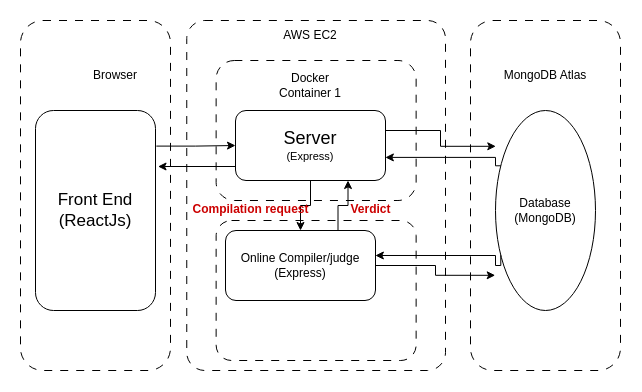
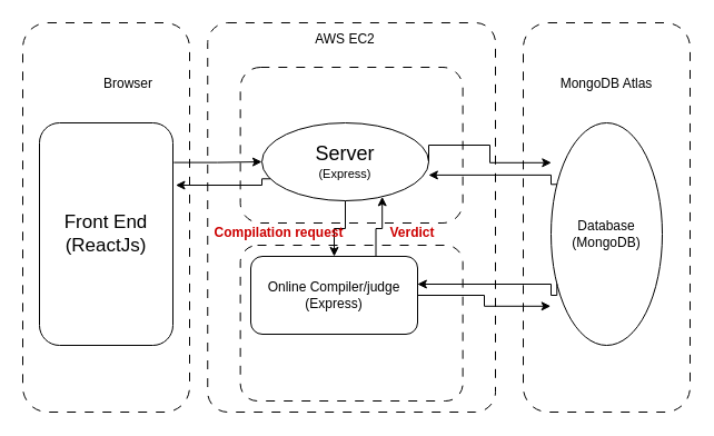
  <mxCell id="0" />
  <mxCell id="1" parent="0" />
  <mxCell id="2" value="" style="rounded=1;whiteSpace=wrap;html=1;dashed=1;dashPattern=8 8;" vertex="1" parent="1"><mxGeometry x="20" y="20" width="150" height="350" as="geometry" /></mxCell>
  <mxCell id="3" value="" style="rounded=1;whiteSpace=wrap;html=1;dashed=1;dashPattern=8 8;" vertex="1" parent="1"><mxGeometry x="470" y="20" width="150" height="350" as="geometry" /></mxCell>
  <mxCell id="4" value="" style="rounded=1;whiteSpace=wrap;html=1;arcSize=7;dashed=1;dashPattern=8 8;" parent="1" vertex="1"><mxGeometry x="186.25" y="20" width="258.75" height="350" as="geometry" /></mxCell>
  <mxCell id="5" value="" style="rounded=1;whiteSpace=wrap;html=1;dashed=1;arcSize=13;dashPattern=8 8;" vertex="1" parent="1"><mxGeometry x="215.63" y="60" width="200" height="140" as="geometry" /></mxCell>
  <mxCell id="6" value="" style="rounded=1;whiteSpace=wrap;html=1;dashed=1;arcSize=11;dashPattern=8 8;" parent="1" vertex="1"><mxGeometry x="215.63" y="220" width="200" height="140" as="geometry" /></mxCell>
  <mxCell id="7" style="edgeStyle=orthogonalEdgeStyle;rounded=0;orthogonalLoop=1;jettySize=auto;html=1;entryX=0;entryY=0.5;entryDx=0;entryDy=0;exitX=1.007;exitY=0.178;exitDx=0;exitDy=0;exitPerimeter=0;" parent="1" source="8" target="12" edge="1"><mxGeometry relative="1" as="geometry" /></mxCell>
  <mxCell id="8" value="&lt;font style=&quot;font-size: 17px;&quot;&gt;Front End&lt;/font&gt;&lt;div&gt;&lt;span style=&quot;font-size: 17px;&quot;&gt;(ReactJs)&lt;/span&gt;&lt;/div&gt;" style="rounded=1;whiteSpace=wrap;html=1;" parent="1" vertex="1"><mxGeometry x="35" y="110" width="120" height="200" as="geometry" /></mxCell>
  <mxCell id="9" style="edgeStyle=orthogonalEdgeStyle;rounded=0;orthogonalLoop=1;jettySize=auto;html=1;exitX=0.75;exitY=0;exitDx=0;exitDy=0;entryX=0.75;entryY=1;entryDx=0;entryDy=0;" parent="1" source="10" target="12" edge="1"><mxGeometry relative="1" as="geometry" /></mxCell>
  <mxCell id="10" value="Online Compiler/judge&lt;div&gt;(Express)&lt;/div&gt;" style="rounded=1;whiteSpace=wrap;html=1;" parent="1" vertex="1"><mxGeometry x="225" y="230" width="150" height="70" as="geometry" /></mxCell>
  <mxCell id="11" style="edgeStyle=orthogonalEdgeStyle;rounded=0;orthogonalLoop=1;jettySize=auto;html=1;exitX=0.5;exitY=1;exitDx=0;exitDy=0;entryX=0.5;entryY=0;entryDx=0;entryDy=0;" parent="1" source="12" target="10" edge="1"><mxGeometry relative="1" as="geometry" /></mxCell>
- <mxCell id="12" value="&lt;font style=&quot;font-size: 18px;&quot;&gt;Server&lt;/font&gt;&lt;div style=&quot;font-size: 11px;&quot;&gt;&lt;font style=&quot;font-size: 11px;&quot;&gt;(&lt;/font&gt;&lt;font style=&quot;font-size: 11px;&quot;&gt;Express&lt;/font&gt;&lt;span style=&quot;background-color: initial;&quot;&gt;)&lt;/span&gt;&lt;/div&gt;" style="rounded=1;whiteSpace=wrap;html=1;" parent="1" vertex="1"><mxGeometry x="235" y="110" width="150" height="70" as="geometry" /></mxCell>
+ <mxCell id="12" value="&lt;font style=&quot;font-size: 18px;&quot;&gt;Server&lt;/font&gt;&lt;div style=&quot;font-size: 11px;&quot;&gt;&lt;font style=&quot;font-size: 11px;&quot;&gt;(&lt;/font&gt;&lt;font style=&quot;font-size: 11px;&quot;&gt;Express&lt;/font&gt;&lt;span style=&quot;background-color: initial;&quot;&gt;)&lt;/span&gt;&lt;/div&gt;" style="ellipse;whiteSpace=wrap;html=1;" parent="1" vertex="1"><mxGeometry x="235" y="110" width="150" height="70" as="geometry" /></mxCell>
  <mxCell id="13" value="Database&lt;div&gt;(MongoDB)&lt;/div&gt;" style="ellipse;whiteSpace=wrap;html=1;" parent="1" vertex="1"><mxGeometry x="495" y="110" width="100" height="200" as="geometry" /></mxCell>
  <mxCell id="14" style="edgeStyle=orthogonalEdgeStyle;rounded=0;orthogonalLoop=1;jettySize=auto;html=1;exitX=1;exitY=0.5;exitDx=0;exitDy=0;entryX=0.003;entryY=0.179;entryDx=0;entryDy=0;entryPerimeter=0;" parent="1" source="12" target="13" edge="1"><mxGeometry relative="1" as="geometry"><Array as="points"><mxPoint x="385" y="130" /><mxPoint x="440" y="130" /><mxPoint x="440" y="146" /></Array></mxGeometry></mxCell>
  <mxCell id="15" style="edgeStyle=orthogonalEdgeStyle;rounded=0;orthogonalLoop=1;jettySize=auto;html=1;exitX=0;exitY=0.25;exitDx=0;exitDy=0;entryX=0.999;entryY=0.67;entryDx=0;entryDy=0;entryPerimeter=0;" parent="1" source="13" target="12" edge="1"><mxGeometry relative="1" as="geometry"><Array as="points"><mxPoint x="495" y="157" /></Array></mxGeometry></mxCell>
  <mxCell id="16" style="edgeStyle=orthogonalEdgeStyle;rounded=0;orthogonalLoop=1;jettySize=auto;html=1;exitX=0;exitY=0.75;exitDx=0;exitDy=0;entryX=1.021;entryY=0.28;entryDx=0;entryDy=0;entryPerimeter=0;" parent="1" source="12" target="8" edge="1"><mxGeometry relative="1" as="geometry"><Array as="points"><mxPoint x="235" y="166" /></Array></mxGeometry></mxCell>
  <mxCell id="17" value="&lt;font color=&quot;#cc0000&quot; style=&quot;font-size: 12px;&quot;&gt;Compilation request&lt;/font&gt;" style="text;strokeColor=none;fillColor=none;html=1;fontSize=24;fontStyle=1;verticalAlign=middle;align=center;rotation=0;" parent="1" vertex="1"><mxGeometry x="175" y="190" width="150" height="30" as="geometry" /></mxCell>
  <mxCell id="18" value="&lt;font color=&quot;#cc0000&quot;&gt;&lt;span style=&quot;font-size: 12px;&quot;&gt;Verdict&lt;/span&gt;&lt;/font&gt;" style="text;strokeColor=none;fillColor=none;html=1;fontSize=24;fontStyle=1;verticalAlign=middle;align=center;rotation=0;" parent="1" vertex="1"><mxGeometry x="295" y="190" width="150" height="30" as="geometry" /></mxCell>
  <mxCell id="19" value="AWS EC2" style="text;html=1;align=center;verticalAlign=middle;whiteSpace=wrap;rounded=0;" parent="1" vertex="1"><mxGeometry x="280" y="20" width="60" height="30" as="geometry" /></mxCell>
  <mxCell id="20" style="edgeStyle=orthogonalEdgeStyle;rounded=0;orthogonalLoop=1;jettySize=auto;html=1;exitX=0;exitY=0.75;exitDx=0;exitDy=0;entryX=0.999;entryY=0.357;entryDx=0;entryDy=0;entryPerimeter=0;" parent="1" source="13" target="10" edge="1"><mxGeometry relative="1" as="geometry"><Array as="points"><mxPoint x="495" y="265" /></Array></mxGeometry></mxCell>
  <mxCell id="21" style="edgeStyle=orthogonalEdgeStyle;rounded=0;orthogonalLoop=1;jettySize=auto;html=1;exitX=1;exitY=0.5;exitDx=0;exitDy=0;entryX=-0.003;entryY=0.824;entryDx=0;entryDy=0;entryPerimeter=0;" parent="1" source="10" target="13" edge="1"><mxGeometry relative="1" as="geometry" /></mxCell>
- <mxCell id="22" value="Docker Container 1" style="text;html=1;align=center;verticalAlign=middle;whiteSpace=wrap;rounded=0;" vertex="1" parent="1"><mxGeometry x="264.99" y="70" width="90" height="30" as="geometry" /></mxCell>
  <mxCell id="23" value="MongoDB Atlas" style="text;html=1;align=center;verticalAlign=middle;whiteSpace=wrap;rounded=0;" vertex="1" parent="1"><mxGeometry x="500" y="60" width="90" height="30" as="geometry" /></mxCell>
  <mxCell id="24" value="Browser" style="text;html=1;align=center;verticalAlign=middle;whiteSpace=wrap;rounded=0;" vertex="1" parent="1"><mxGeometry x="70" y="60" width="90" height="30" as="geometry" /></mxCell>
